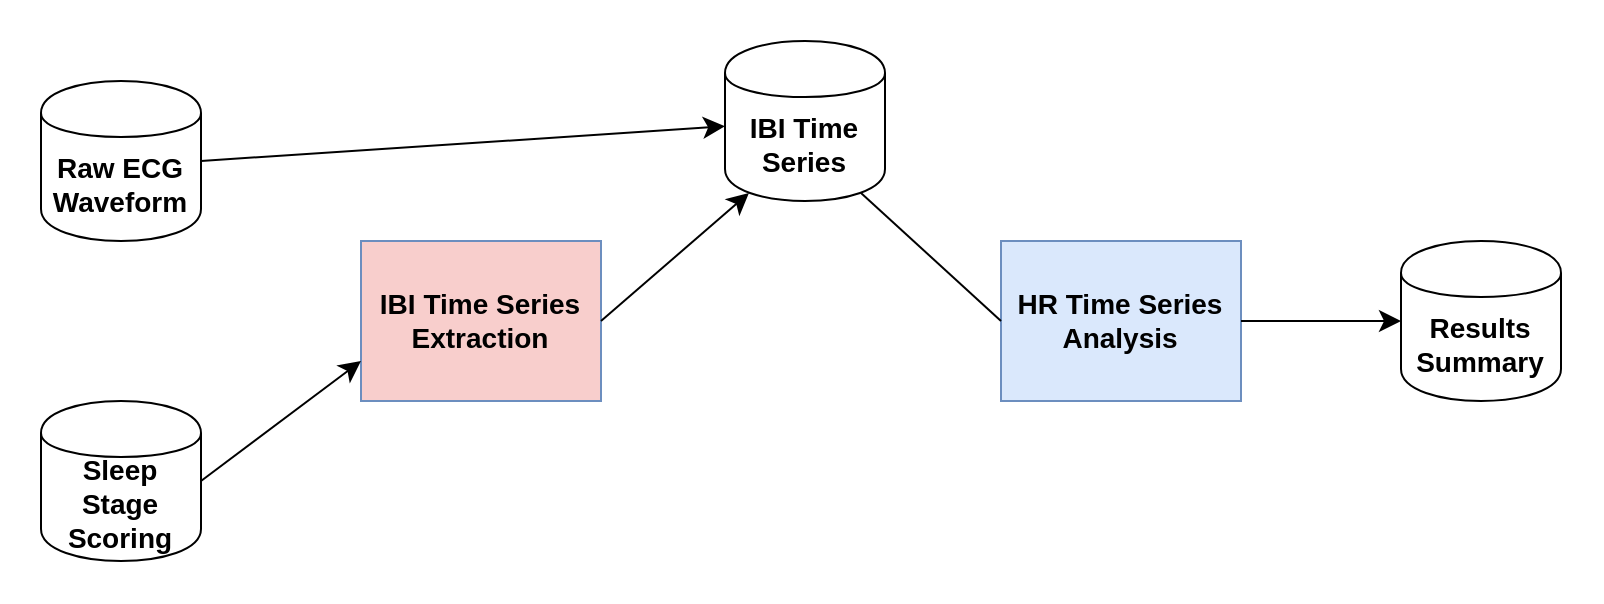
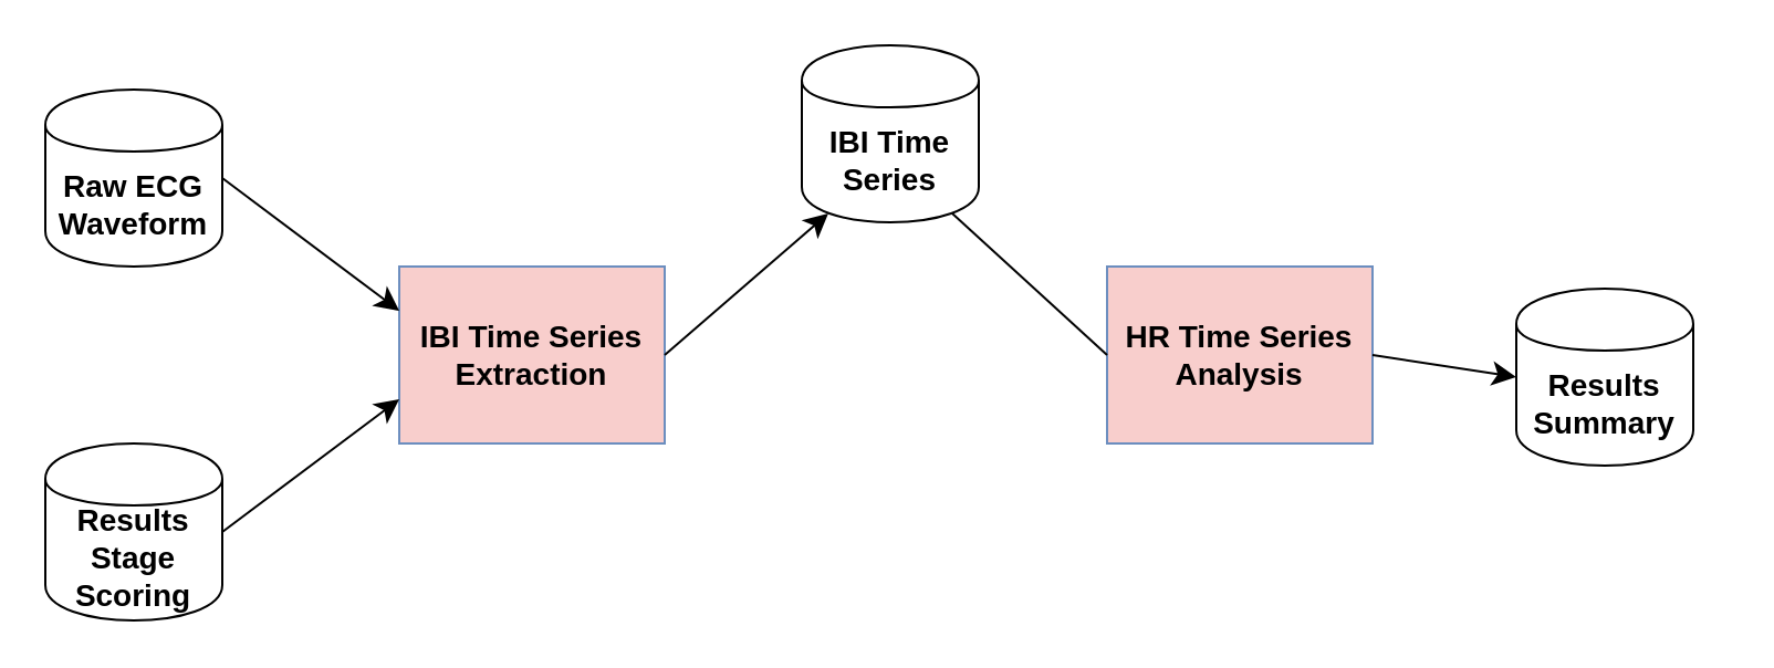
  <mxCell id="0" />
  <mxCell id="1" parent="0" />
  <mxCell id="2" value="&lt;font style=&quot;font-size: 14px&quot;&gt;&lt;b&gt;IBI Time Series Extraction&lt;/b&gt;&lt;/font&gt;" style="rounded=0;whiteSpace=wrap;html=1;fillColor=#f8cecc;strokeColor=#6c8ebf;" vertex="1" parent="1"><mxGeometry x="180" y="120" width="120" height="80" as="geometry" /></mxCell>
- <mxCell id="3" value="&lt;font style=&quot;font-size: 14px&quot;&gt;&lt;b&gt;HR Time Series Analysis&lt;/b&gt;&lt;/font&gt;" style="rounded=0;whiteSpace=wrap;html=1;fillColor=#dae8fc;strokeColor=#6c8ebf;" vertex="1" parent="1"><mxGeometry x="500" y="120" width="120" height="80" as="geometry" /></mxCell>
+ <mxCell id="3" value="&lt;font style=&quot;font-size: 14px&quot;&gt;&lt;b&gt;HR Time Series Analysis&lt;/b&gt;&lt;/font&gt;" style="rounded=0;whiteSpace=wrap;html=1;fillColor=#f8cecc;strokeColor=#6c8ebf;" vertex="1" parent="1"><mxGeometry x="500" y="120" width="120" height="80" as="geometry" /></mxCell>
  <mxCell id="4" value="&lt;font style=&quot;font-size: 14px&quot;&gt;&lt;b&gt;Raw ECG Waveform&lt;/b&gt;&lt;/font&gt;" style="shape=cylinder;whiteSpace=wrap;html=1;boundedLbl=1;backgroundOutline=1;" vertex="1" parent="1"><mxGeometry x="20" y="40" width="80" height="80" as="geometry" /></mxCell>
- <mxCell id="5" value="&lt;font style=&quot;font-size: 14px&quot;&gt;&lt;b&gt;Sleep &lt;br&gt;Stage&lt;br&gt;Scoring&lt;/b&gt;&lt;/font&gt;" style="shape=cylinder;whiteSpace=wrap;html=1;boundedLbl=1;backgroundOutline=1;" vertex="1" parent="1"><mxGeometry x="20" y="200" width="80" height="80" as="geometry" /></mxCell>
+ <mxCell id="5" value="&lt;font style=&quot;font-size: 14px&quot;&gt;&lt;b&gt;Results &lt;br&gt;Stage&lt;br&gt;Scoring&lt;/b&gt;&lt;/font&gt;" style="shape=cylinder;whiteSpace=wrap;html=1;boundedLbl=1;backgroundOutline=1;" vertex="1" parent="1"><mxGeometry x="20" y="200" width="80" height="80" as="geometry" /></mxCell>
  <mxCell id="6" value="&lt;font style=&quot;font-size: 14px&quot;&gt;&lt;b&gt;IBI Time Series&lt;/b&gt;&lt;/font&gt;" style="shape=cylinder;whiteSpace=wrap;html=1;boundedLbl=1;backgroundOutline=1;" vertex="1" parent="1"><mxGeometry x="362" y="20" width="80" height="80" as="geometry" /></mxCell>
- <mxCell id="7" value="" style="endArrow=classic;html=1;exitX=1;exitY=0.5;exitDx=0;exitDy=0;endSize=8;" edge="1" parent="1" source="4" target="6"><mxGeometry width="50" height="50" relative="1" as="geometry"><mxPoint x="340" y="320" as="sourcePoint" /><mxPoint x="390" y="270" as="targetPoint" /></mxGeometry></mxCell>
+ <mxCell id="7" value="" style="endArrow=classic;html=1;exitX=1;exitY=0.5;exitDx=0;exitDy=0;entryX=0;entryY=0.25;entryDx=0;entryDy=0;endSize=8;" edge="1" parent="1" source="4" target="2"><mxGeometry width="50" height="50" relative="1" as="geometry"><mxPoint x="340" y="320" as="sourcePoint" /><mxPoint x="390" y="270" as="targetPoint" /></mxGeometry></mxCell>
  <mxCell id="8" value="" style="endArrow=classic;html=1;exitX=1;exitY=0.5;exitDx=0;exitDy=0;entryX=0;entryY=0.75;entryDx=0;entryDy=0;endSize=8;" edge="1" parent="1" target="2"><mxGeometry width="50" height="50" relative="1" as="geometry"><mxPoint x="100" y="240" as="sourcePoint" /><mxPoint x="180" y="300" as="targetPoint" /></mxGeometry></mxCell>
  <mxCell id="9" value="" style="endArrow=classic;html=1;exitX=1;exitY=0.5;exitDx=0;exitDy=0;entryX=0.15;entryY=0.95;entryDx=0;entryDy=0;endSize=8;entryPerimeter=0;" edge="1" parent="1" target="6"><mxGeometry width="50" height="50" relative="1" as="geometry"><mxPoint x="300" y="160" as="sourcePoint" /><mxPoint x="380" y="100" as="targetPoint" /><Array as="points" /></mxGeometry></mxCell>
  <mxCell id="10" value="" style="endArrow=none;html=1;exitX=0.85;exitY=0.95;exitDx=0;exitDy=0;entryX=0;entryY=0.5;entryDx=0;entryDy=0;endSize=8;exitPerimeter=0;" edge="1" parent="1" source="6" target="3"><mxGeometry width="50" height="50" relative="1" as="geometry"><mxPoint x="420" y="224" as="sourcePoint" /><mxPoint x="472" y="160" as="targetPoint" /><Array as="points" /></mxGeometry></mxCell>
- <mxCell id="11" value="&lt;span style=&quot;font-size: 14px&quot;&gt;&lt;b&gt;Results Summary&lt;/b&gt;&lt;/span&gt;" style="shape=cylinder;whiteSpace=wrap;html=1;boundedLbl=1;backgroundOutline=1;" vertex="1" parent="1"><mxGeometry x="700" y="120" width="80" height="80" as="geometry" /></mxCell>
+ <mxCell id="11" value="&lt;span style=&quot;font-size: 14px&quot;&gt;&lt;b&gt;Results Summary&lt;/b&gt;&lt;/span&gt;" style="shape=cylinder;whiteSpace=wrap;html=1;boundedLbl=1;backgroundOutline=1;" vertex="1" parent="1"><mxGeometry x="685" y="130" width="80" height="80" as="geometry" /></mxCell>
  <mxCell id="12" value="" style="endArrow=classic;html=1;exitX=0.85;exitY=0.95;exitDx=0;exitDy=0;entryX=0;entryY=0.5;entryDx=0;entryDy=0;endSize=8;exitPerimeter=0;" edge="1" parent="1" target="11"><mxGeometry width="50" height="50" relative="1" as="geometry"><mxPoint x="620" y="160" as="sourcePoint" /><mxPoint x="684" y="224" as="targetPoint" /><Array as="points" /></mxGeometry></mxCell>
